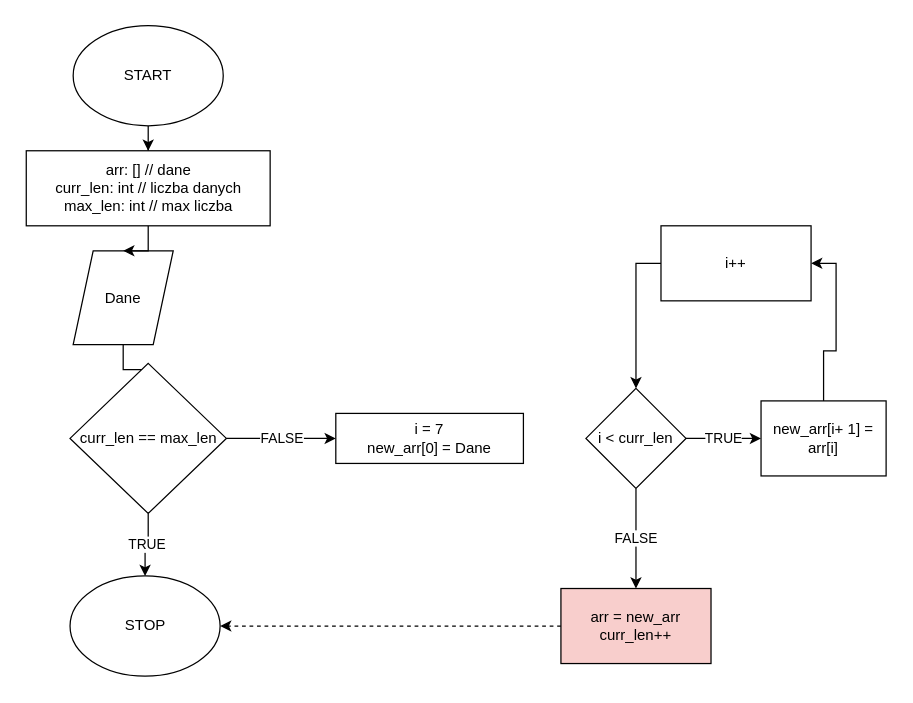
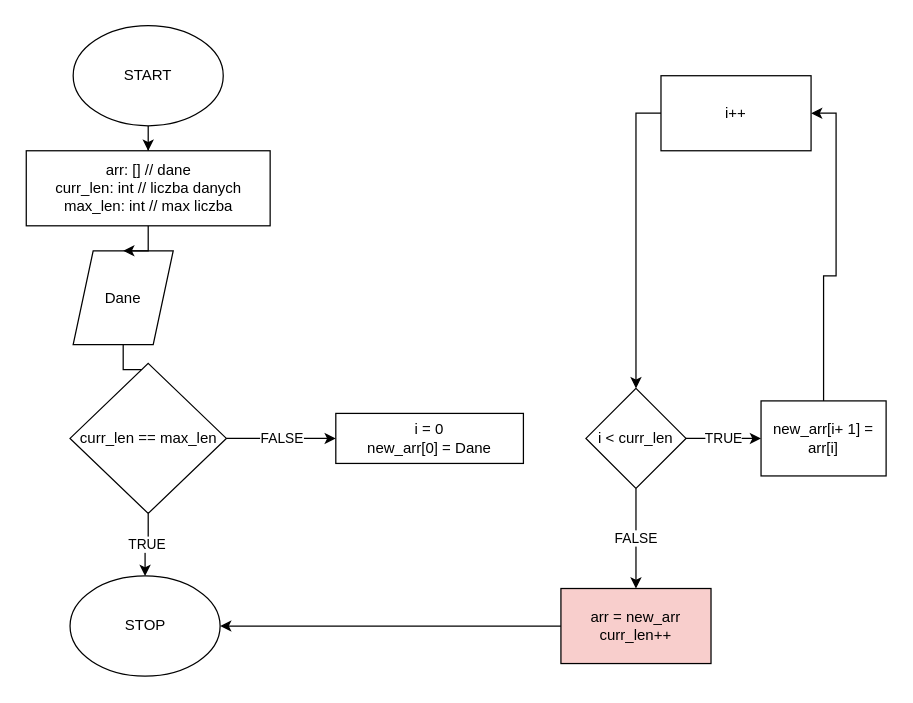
  <mxCell id="0" />
  <mxCell id="1" parent="0" />
  <mxCell id="2" value="" style="edgeStyle=orthogonalEdgeStyle;rounded=0;orthogonalLoop=1;jettySize=auto;html=1;" parent="1" source="3" target="11" edge="1"><mxGeometry relative="1" as="geometry" /></mxCell>
  <mxCell id="3" value="START" style="ellipse;whiteSpace=wrap;html=1;" parent="1" vertex="1"><mxGeometry x="58" y="20" width="120" height="80" as="geometry" /></mxCell>
  <mxCell id="4" value="" style="edgeStyle=orthogonalEdgeStyle;rounded=0;orthogonalLoop=1;jettySize=auto;html=1;" parent="1" source="5" target="8" edge="1"><mxGeometry relative="1" as="geometry" /></mxCell>
  <mxCell id="5" value="Dane" style="shape=parallelogram;perimeter=parallelogramPerimeter;whiteSpace=wrap;html=1;" parent="1" vertex="1"><mxGeometry x="58" y="200" width="80" height="75" as="geometry" /></mxCell>
  <mxCell id="6" value="TRUE" style="edgeStyle=orthogonalEdgeStyle;rounded=0;orthogonalLoop=1;jettySize=auto;html=1;entryX=0.5;entryY=0;entryDx=0;entryDy=0;" parent="1" source="8" target="9" edge="1"><mxGeometry relative="1" as="geometry" /></mxCell>
  <mxCell id="7" value="FALSE" style="edgeStyle=orthogonalEdgeStyle;rounded=0;orthogonalLoop=1;jettySize=auto;html=1;" parent="1" source="8" target="12" edge="1"><mxGeometry relative="1" as="geometry" /></mxCell>
  <mxCell id="8" value="curr_len == max_len" style="rhombus;whiteSpace=wrap;html=1;" parent="1" vertex="1"><mxGeometry x="55.5" y="290" width="125" height="120" as="geometry" /></mxCell>
  <mxCell id="9" value="STOP" style="ellipse;whiteSpace=wrap;html=1;" parent="1" vertex="1"><mxGeometry x="55.5" y="460" width="120" height="80" as="geometry" /></mxCell>
  <mxCell id="10" value="" style="edgeStyle=orthogonalEdgeStyle;rounded=0;orthogonalLoop=1;jettySize=auto;html=1;" parent="1" source="11" target="5" edge="1"><mxGeometry relative="1" as="geometry" /></mxCell>
  <mxCell id="11" value="arr: [] // dane&lt;br&gt;curr_len: int // liczba danych&lt;br&gt;max_len: int // max liczba" style="rounded=0;whiteSpace=wrap;html=1;" parent="1" vertex="1"><mxGeometry x="20.5" y="120" width="195" height="60" as="geometry" /></mxCell>
- <mxCell id="12" value="i = 7&lt;br&gt;new_arr[0] = Dane" style="rounded=0;whiteSpace=wrap;html=1;" parent="1" vertex="1"><mxGeometry x="268" y="330" width="150" height="40" as="geometry" /></mxCell>
+ <mxCell id="12" value="i = 0&lt;br&gt;new_arr[0] = Dane" style="rounded=0;whiteSpace=wrap;html=1;" parent="1" vertex="1"><mxGeometry x="268" y="330" width="150" height="40" as="geometry" /></mxCell>
  <mxCell id="13" value="TRUE" style="edgeStyle=orthogonalEdgeStyle;rounded=0;orthogonalLoop=1;jettySize=auto;html=1;" parent="1" source="15" target="17" edge="1"><mxGeometry relative="1" as="geometry" /></mxCell>
  <mxCell id="14" value="FALSE" style="edgeStyle=orthogonalEdgeStyle;rounded=0;orthogonalLoop=1;jettySize=auto;html=1;" parent="1" source="15" target="21" edge="1"><mxGeometry relative="1" as="geometry" /></mxCell>
  <mxCell id="15" value="i &amp;lt; curr_len" style="rhombus;whiteSpace=wrap;html=1;" parent="1" vertex="1"><mxGeometry x="468" y="310" width="80" height="80" as="geometry" /></mxCell>
  <mxCell id="16" value="" style="edgeStyle=orthogonalEdgeStyle;rounded=0;orthogonalLoop=1;jettySize=auto;html=1;entryX=1;entryY=0.5;entryDx=0;entryDy=0;" parent="1" source="17" target="19" edge="1"><mxGeometry relative="1" as="geometry" /></mxCell>
  <mxCell id="17" value="new_arr[i+ 1] = arr[i]" style="rounded=0;whiteSpace=wrap;html=1;" parent="1" vertex="1"><mxGeometry x="608" y="320" width="100" height="60" as="geometry" /></mxCell>
  <mxCell id="18" style="edgeStyle=orthogonalEdgeStyle;rounded=0;orthogonalLoop=1;jettySize=auto;html=1;exitX=0;exitY=0.5;exitDx=0;exitDy=0;entryX=0.5;entryY=0;entryDx=0;entryDy=0;" parent="1" source="19" target="15" edge="1"><mxGeometry relative="1" as="geometry" /></mxCell>
- <mxCell id="19" value="i++" style="rounded=0;whiteSpace=wrap;html=1;" parent="1" vertex="1"><mxGeometry x="528" y="180" width="120" height="60" as="geometry" /></mxCell>
- <mxCell id="20" style="edgeStyle=orthogonalEdgeStyle;rounded=0;orthogonalLoop=1;jettySize=auto;html=1;entryX=1;entryY=0.5;entryDx=0;entryDy=0;dashed=1;" parent="1" source="21" target="9" edge="1"><mxGeometry relative="1" as="geometry" /></mxCell>
+ <mxCell id="19" value="i++" style="rounded=0;whiteSpace=wrap;html=1;" parent="1" vertex="1"><mxGeometry x="528" y="60" width="120" height="60" as="geometry" /></mxCell>
+ <mxCell id="20" style="edgeStyle=orthogonalEdgeStyle;rounded=0;orthogonalLoop=1;jettySize=auto;html=1;entryX=1;entryY=0.5;entryDx=0;entryDy=0;" parent="1" source="21" target="9" edge="1"><mxGeometry relative="1" as="geometry" /></mxCell>
  <mxCell id="21" value="arr = new_arr&lt;br&gt;curr_len++" style="rounded=0;whiteSpace=wrap;html=1;fillColor=#f8cecc;" parent="1" vertex="1"><mxGeometry x="448" y="470" width="120" height="60" as="geometry" /></mxCell>
